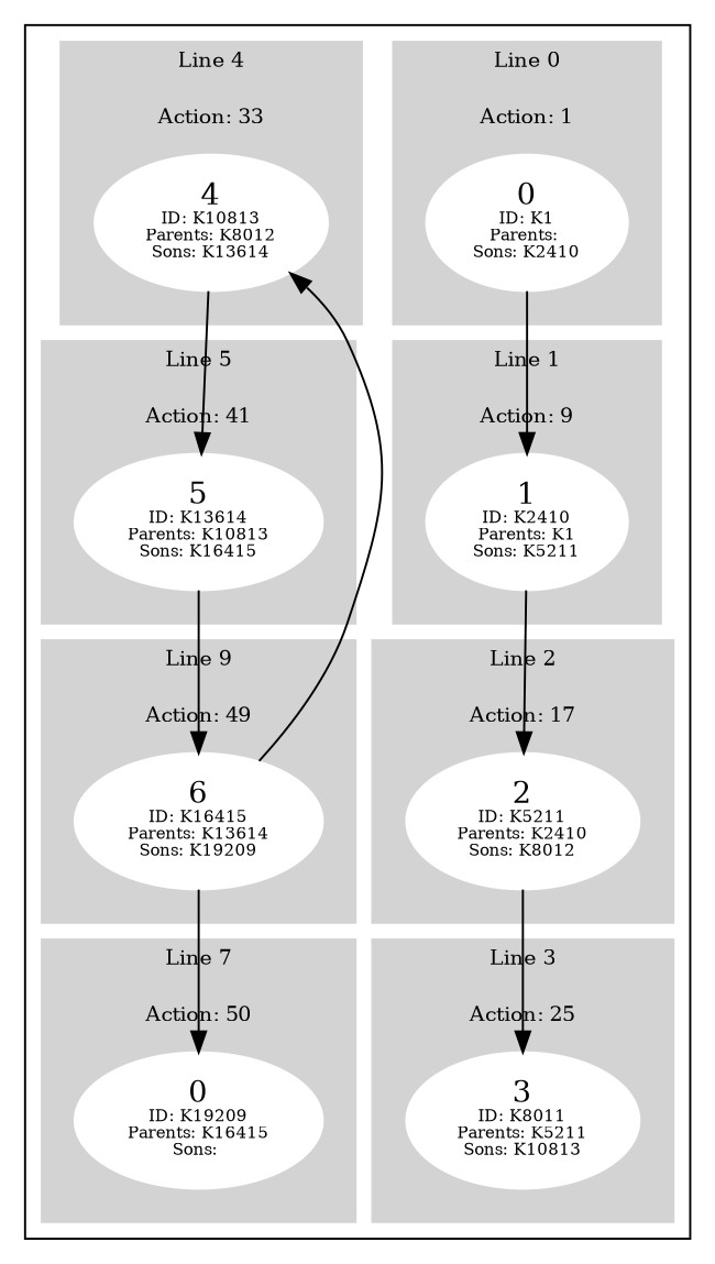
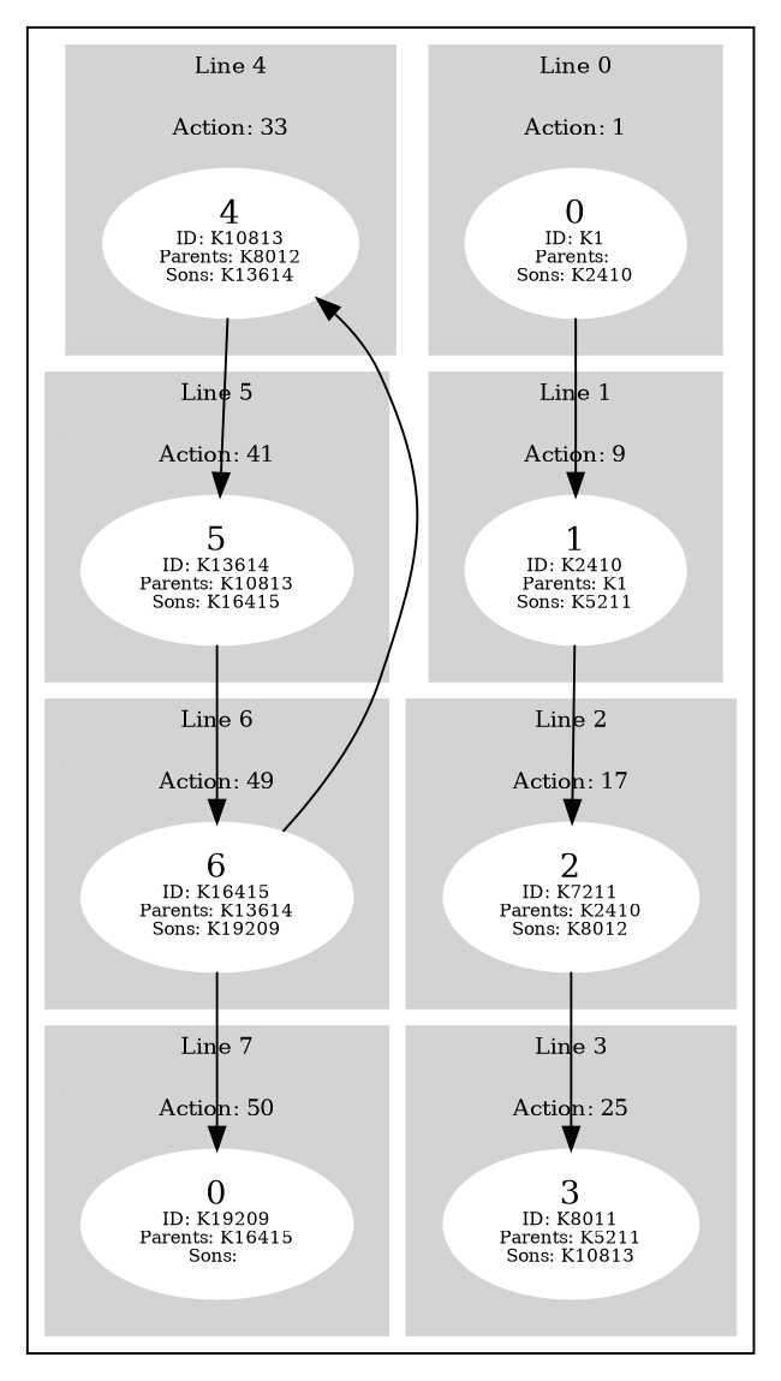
  digraph {
    node [color=white style=filled]
    n1 [label=<0<BR /><FONT POINT-SIZE="8">ID: K1</FONT><BR /><FONT POINT-SIZE="8">Parents: </FONT><BR /><FONT POINT-SIZE="8">Sons: K2410</FONT>>]
    n2 [label=<4<BR /><FONT POINT-SIZE="8">ID: K10813</FONT><BR /><FONT POINT-SIZE="8">Parents: K8012</FONT><BR /><FONT POINT-SIZE="8">Sons: K13614</FONT>>]
    n3 [label=<0<BR /><FONT POINT-SIZE="8">ID: K19209</FONT><BR /><FONT POINT-SIZE="8">Parents: K16415</FONT><BR /><FONT POINT-SIZE="8">Sons: </FONT>>]
-   n4 [label=<2<BR /><FONT POINT-SIZE="8">ID: K5211</FONT><BR /><FONT POINT-SIZE="8">Parents: K2410</FONT><BR /><FONT POINT-SIZE="8">Sons: K8012</FONT>>]
+   n4 [label=<2<BR /><FONT POINT-SIZE="8">ID: K7211</FONT><BR /><FONT POINT-SIZE="8">Parents: K2410</FONT><BR /><FONT POINT-SIZE="8">Sons: K8012</FONT>>]
    n5 [label=<3<BR /><FONT POINT-SIZE="8">ID: K8011</FONT><BR /><FONT POINT-SIZE="8">Parents: K5211</FONT><BR /><FONT POINT-SIZE="8">Sons: K10813</FONT>>]
    n6 [label=<5<BR /><FONT POINT-SIZE="8">ID: K13614</FONT><BR /><FONT POINT-SIZE="8">Parents: K10813</FONT><BR /><FONT POINT-SIZE="8">Sons: K16415</FONT>>]
    n7 [label=<6<BR /><FONT POINT-SIZE="8">ID: K16415</FONT><BR /><FONT POINT-SIZE="8">Parents: K13614</FONT><BR /><FONT POINT-SIZE="8">Sons: K19209</FONT>>]
    n8 [label=<1<BR /><FONT POINT-SIZE="8">ID: K2410</FONT><BR /><FONT POINT-SIZE="8">Parents: K1</FONT><BR /><FONT POINT-SIZE="8">Sons: K5211</FONT>>]
    subgraph cluster_1 {
      subgraph cluster_2 {
        color=lightgrey
        fontsize=10
        label="Line 0"
        style=filled
        subgraph cluster_3 {
          color=lightgrey
          fontsize=10
          label="Action: 1"
          style=filled
          n1
        }
      }
      subgraph cluster_4 {
        color=lightgrey
        fontsize=10
        label="Line 4"
        style=filled
        subgraph cluster_5 {
          color=lightgrey
          fontsize=10
          label="Action: 33"
          style=filled
          n2
        }
      }
      subgraph cluster_6 {
        color=lightgrey
        fontsize=10
        label="Line 7"
        style=filled
        subgraph cluster_7 {
          color=lightgrey
          fontsize=10
          label="Action: 50"
          style=filled
          n3
        }
      }
      subgraph cluster_8 {
        color=lightgrey
        fontsize=10
        label="Line 2"
        style=filled
        subgraph cluster_9 {
          color=lightgrey
          fontsize=10
          label="Action: 17"
          style=filled
          n4
        }
      }
      subgraph cluster_10 {
        color=lightgrey
        fontsize=10
        label="Line 3"
        style=filled
        subgraph cluster_11 {
          color=lightgrey
          fontsize=10
          label="Action: 25"
          style=filled
          n5
        }
      }
      subgraph cluster_12 {
        color=lightgrey
        fontsize=10
        label="Line 5"
        style=filled
        subgraph cluster_13 {
          color=lightgrey
          fontsize=10
          label="Action: 41"
          style=filled
          n6
        }
      }
      subgraph cluster_14 {
        color=lightgrey
        fontsize=10
-       label="Line 9"
+       label="Line 6"
        style=filled
        subgraph cluster_15 {
          color=lightgrey
          fontsize=10
          label="Action: 49"
          style=filled
          n7
        }
      }
      subgraph cluster_16 {
        color=lightgrey
        fontsize=10
        label="Line 1"
        style=filled
        subgraph cluster_17 {
          color=lightgrey
          fontsize=10
          label="Action: 9"
          style=filled
          n8
        }
      }
    }
    n1 -> n8
    n2 -> n6
    n4 -> n5
    n6 -> n7
    n7 -> n2
    n7 -> n3
    n8 -> n4
  }
